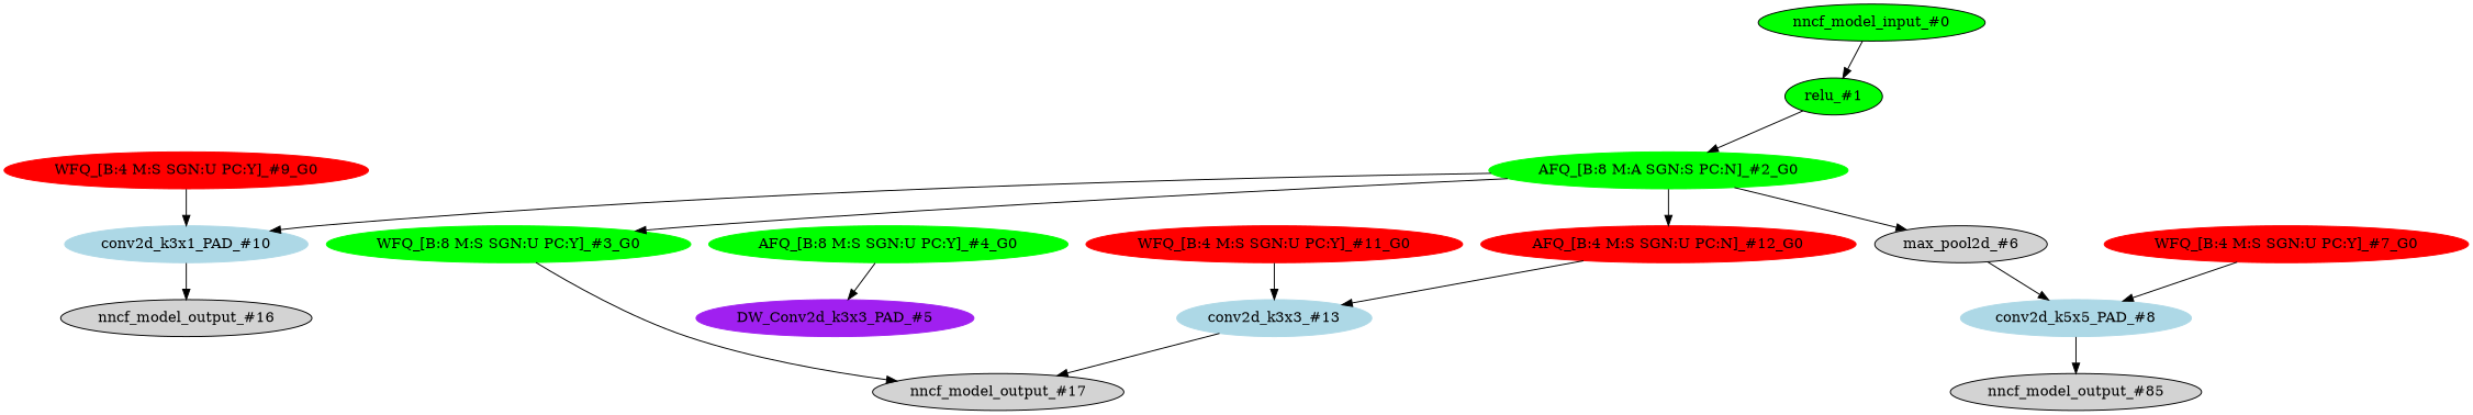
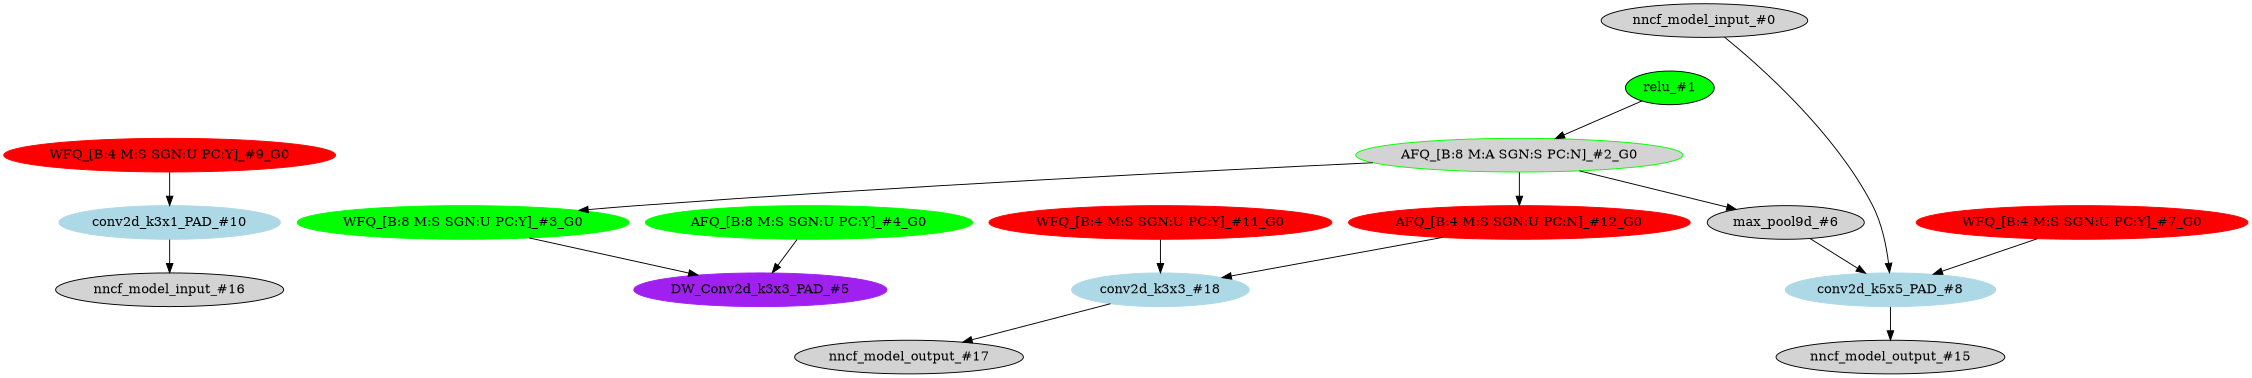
  strict digraph {
    node [style=filled type=symmetric_quantize]
-   n1 [label="nncf_model_input_#0" type=nncf_model_input fillcolor=green]
+   n1 [label="nncf_model_input_#0" type=nncf_model_input]
    n2 [fillcolor=green label="relu_#1" type=relu]
-   n3 [color=green label="AFQ_[B:8 M:A SGN:S PC:N]_#2_G0" type=asymmetric_quantize]
-   n4 [label="max_pool2d_#6" type=max_pool2d]
+   n3 [color=green label="AFQ_[B:8 M:A SGN:S PC:N]_#2_G0" type=asymmetric_quantize fillcolor=lightgrey]
+   n4 [label="max_pool9d_#6" type=max_pool2d]
    n5 [color=lightblue label="conv2d_k3x1_PAD_#10" type=conv2d]
    n6 [color=red label="AFQ_[B:4 M:S SGN:U PC:N]_#12_G0"]
    n7 [color=green label="WFQ_[B:8 M:S SGN:U PC:Y]_#3_G0"]
    n8 [color=green label="AFQ_[B:8 M:S SGN:U PC:Y]_#4_G0"]
    n9 [color=purple label="DW_Conv2d_k3x3_PAD_#5" type=conv2d]
    n10 [color=lightblue label="conv2d_k5x5_PAD_#8" type=conv2d]
-   n11 [label="nncf_model_output_#16" type=nncf_model_output]
-   n12 [color=lightblue label="conv2d_k3x3_#13" type=conv2d]
-   n13 [label="nncf_model_output_#85" type=nncf_model_output]
+   n11 [label="nncf_model_input_#16" type=nncf_model_output]
+   n12 [color=lightblue label="conv2d_k3x3_#18" type=conv2d]
+   n13 [label="nncf_model_output_#15" type=nncf_model_output]
    n14 [color=red label="WFQ_[B:4 M:S SGN:U PC:Y]_#7_G0"]
    n15 [color=red label="WFQ_[B:4 M:S SGN:U PC:Y]_#9_G0"]
    n16 [color=red label="WFQ_[B:4 M:S SGN:U PC:Y]_#11_G0"]
    n17 [label="nncf_model_output_#17" type=nncf_model_output]
-   n1 -> n2
+   n1 -> n10
    n2 -> n3
    n3 -> n4
-   n3 -> n5
    n3 -> n6
    n3 -> n7
    n4 -> n10
    n5 -> n11
    n6 -> n12
-   n7 -> n17
+   n7 -> n9
    n8 -> n9
    n10 -> n13
    n12 -> n17
    n14 -> n10
    n15 -> n5
    n16 -> n12
  }
